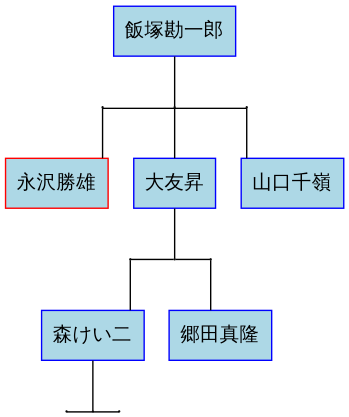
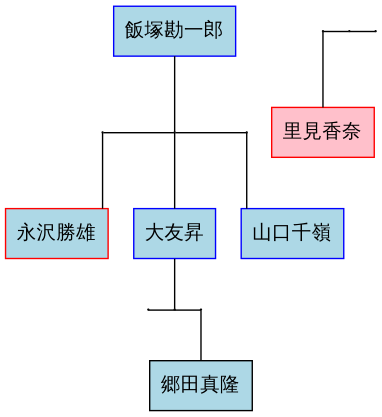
  graph {
    rankdir=TB
    splines=ortho
    node [fontname=Sans shape=point]
    f0_c0 [height=0.01 width=0.01]
    f0_c1 [height=0.01 width=0.01]
    f0_c2 [height=0.01 width=0.01]
    f1_c0 [height=0.01 width=0.01]
    f1_c1 [height=0.01 width=0.01]
    f1_c2 [height=0.01 width=0.01]
    f2_c0 [height=0.01 width=0.01]
    f2_c1 [height=0.01 width=0.01]
    f2_c2 [height=0.01 width=0.01]
-   n10 [color=blue fillcolor=lightblue label=" 森けい二" shape=record style=filled]
-   n11 [color=blue fillcolor=lightblue label=" 郷田真隆" shape=record style=filled]
+   n11 [color=black fillcolor=lightblue label=" 郷田真隆" shape=record style=filled]
+   n12 [color=red fillcolor=pink label=" 里見香奈" shape=record style=filled]
    n13 [color=red fillcolor=lightblue label=" 永沢勝雄" shape=record style=filled]
    n14 [color=blue fillcolor=lightblue label=" 大友昇" shape=record style=filled]
    n15 [color=blue fillcolor=lightblue label=" 山口千嶺" shape=record style=filled]
    n16 [color=blue fillcolor=lightblue label=" 飯塚勘一郎" shape=record style=filled]
    subgraph sub_1 {
      rank=same
      f0_c0
      f0_c1
      f0_c2
    }
    subgraph sub_2 {
      rank=same
      f1_c0
      f1_c1
      f1_c2
    }
    subgraph sub_3 {
      rank=same
      f2_c0
      f2_c1
      f2_c2
    }
    f0_c0 -- f0_c1
-   f0_c0 -- n10
    f0_c1 -- f0_c2
    f0_c2 -- n11
    f1_c0 -- f1_c1
+   f1_c0 -- n12
    f1_c1 -- f1_c2
    f2_c0 -- f2_c1
    f2_c0 -- n13
    f2_c1 -- f2_c2
    f2_c1 -- n14
    f2_c2 -- n15
-   n10 -- f1_c1
    n14 -- f0_c1
    n16 -- f2_c1
  }
